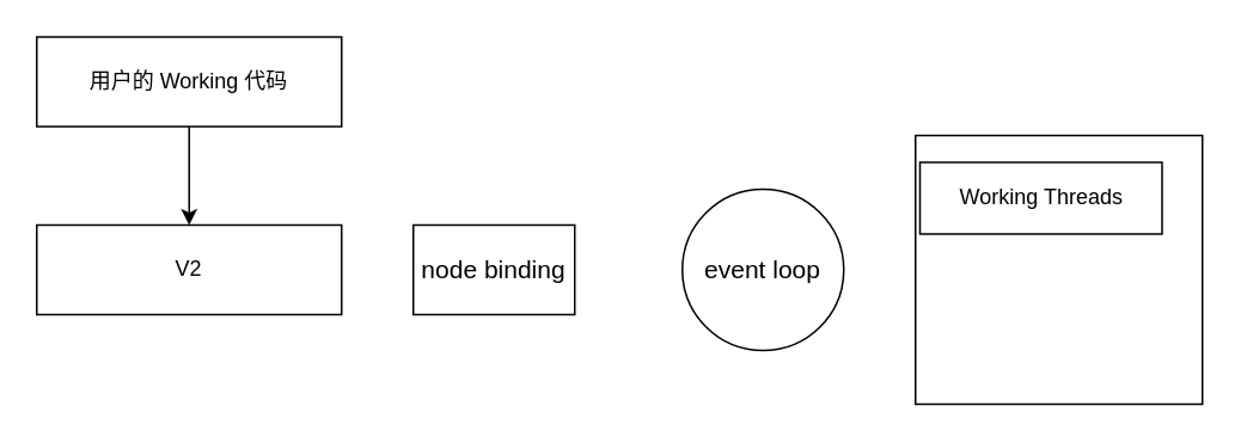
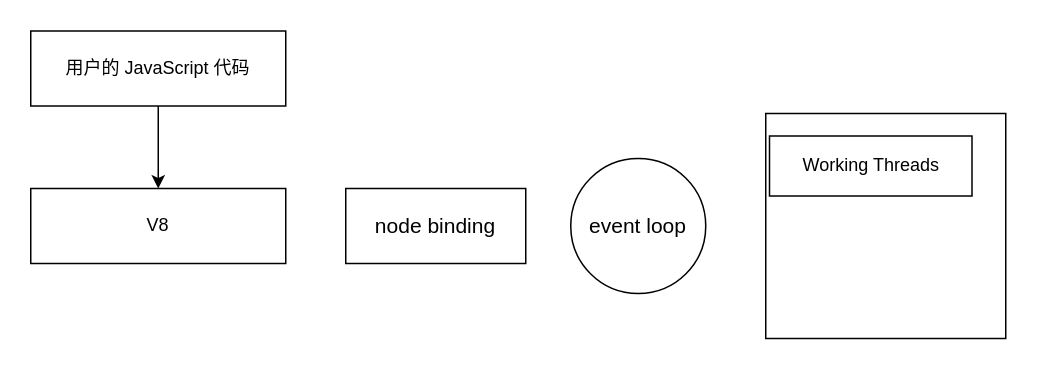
  <mxCell id="0" />
  <mxCell id="1" parent="0" />
  <mxCell id="2" style="edgeStyle=orthogonalEdgeStyle;rounded=0;orthogonalLoop=1;jettySize=auto;html=1;exitX=0.5;exitY=1;exitDx=0;exitDy=0;entryX=0.5;entryY=0;entryDx=0;entryDy=0;" edge="1" parent="1" source="3" target="4"><mxGeometry relative="1" as="geometry" /></mxCell>
- <mxCell id="3" value="用户的 Working 代码" style="rounded=0;whiteSpace=wrap;html=1;" vertex="1" parent="1"><mxGeometry x="20" y="20" width="170" height="50" as="geometry" /></mxCell>
- <mxCell id="4" value="V2" style="rounded=0;whiteSpace=wrap;html=1;" vertex="1" parent="1"><mxGeometry x="20" y="125" width="170" height="50" as="geometry" /></mxCell>
- <mxCell id="5" value="&lt;font style=&quot;font-size: 14px&quot;&gt;node binding&lt;/font&gt;" style="rounded=0;whiteSpace=wrap;html=1;" vertex="1" parent="1"><mxGeometry x="230" y="125" width="90" height="50" as="geometry" /></mxCell>
+ <mxCell id="3" value="用户的 JavaScript 代码" style="rounded=0;whiteSpace=wrap;html=1;" vertex="1" parent="1"><mxGeometry x="20" y="20" width="170" height="50" as="geometry" /></mxCell>
+ <mxCell id="4" value="V8" style="rounded=0;whiteSpace=wrap;html=1;" vertex="1" parent="1"><mxGeometry x="20" y="125" width="170" height="50" as="geometry" /></mxCell>
+ <mxCell id="5" value="&lt;font style=&quot;font-size: 14px&quot;&gt;node binding&lt;/font&gt;" style="rounded=0;whiteSpace=wrap;html=1;" vertex="1" parent="1"><mxGeometry x="230" y="125" width="120" height="50" as="geometry" /></mxCell>
  <mxCell id="6" value="&lt;font style=&quot;font-size: 14px&quot;&gt;event loop&lt;/font&gt;" style="ellipse;whiteSpace=wrap;html=1;aspect=fixed;" vertex="1" parent="1"><mxGeometry x="380" y="105" width="90" height="90" as="geometry" /></mxCell>
  <mxCell id="7" value="" style="rounded=0;whiteSpace=wrap;html=1;" vertex="1" parent="1"><mxGeometry x="510" y="75" width="160" height="150" as="geometry" /></mxCell>
  <mxCell id="8" value="Working Threads" style="rounded=0;whiteSpace=wrap;html=1;" vertex="1" parent="1"><mxGeometry x="512.5" y="90" width="135" height="40" as="geometry" /></mxCell>
